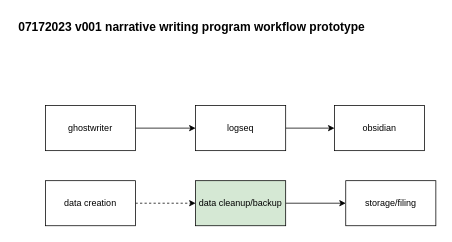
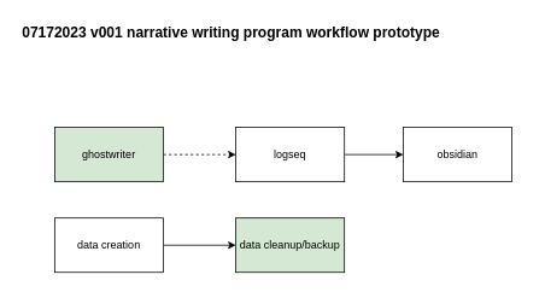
  <mxCell id="0" />
  <mxCell id="1" parent="0" />
  <mxCell id="2" value="07172023 v001 narrative writing program workflow prototype" style="text;html=1;strokeColor=none;fillColor=none;align=center;verticalAlign=middle;whiteSpace=wrap;rounded=0;fontStyle=1;fontSize=16;" vertex="1" parent="1"><mxGeometry x="20" y="20" width="470" height="30" as="geometry" /></mxCell>
- <mxCell id="3" value="" style="edgeStyle=orthogonalEdgeStyle;rounded=0;orthogonalLoop=1;jettySize=auto;html=1;" edge="1" parent="1" source="4" target="6"><mxGeometry relative="1" as="geometry" /></mxCell>
- <mxCell id="4" value="ghostwriter" style="rounded=0;whiteSpace=wrap;html=1;" vertex="1" parent="1"><mxGeometry x="60" y="140" width="120" height="60" as="geometry" /></mxCell>
+ <mxCell id="3" value="" style="edgeStyle=orthogonalEdgeStyle;rounded=0;orthogonalLoop=1;jettySize=auto;html=1;dashed=1;" edge="1" parent="1" source="4" target="6"><mxGeometry relative="1" as="geometry" /></mxCell>
+ <mxCell id="4" value="ghostwriter" style="rounded=0;whiteSpace=wrap;html=1;fillColor=#d5e8d4;" vertex="1" parent="1"><mxGeometry x="60" y="140" width="120" height="60" as="geometry" /></mxCell>
  <mxCell id="5" value="" style="edgeStyle=orthogonalEdgeStyle;rounded=0;orthogonalLoop=1;jettySize=auto;html=1;" edge="1" parent="1" source="6" target="7"><mxGeometry relative="1" as="geometry" /></mxCell>
  <mxCell id="6" value="logseq" style="rounded=0;whiteSpace=wrap;html=1;" vertex="1" parent="1"><mxGeometry x="260" y="140" width="120" height="60" as="geometry" /></mxCell>
  <mxCell id="7" value="obsidian" style="rounded=0;whiteSpace=wrap;html=1;" vertex="1" parent="1"><mxGeometry x="445" y="140" width="120" height="60" as="geometry" /></mxCell>
- <mxCell id="8" value="" style="edgeStyle=orthogonalEdgeStyle;rounded=0;orthogonalLoop=1;jettySize=auto;html=1;dashed=1;" edge="1" parent="1" source="9" target="11"><mxGeometry relative="1" as="geometry" /></mxCell>
+ <mxCell id="8" value="" style="edgeStyle=orthogonalEdgeStyle;rounded=0;orthogonalLoop=1;jettySize=auto;html=1;" edge="1" parent="1" source="9" target="11"><mxGeometry relative="1" as="geometry" /></mxCell>
  <mxCell id="9" value="data creation" style="rounded=0;whiteSpace=wrap;html=1;" vertex="1" parent="1"><mxGeometry x="60" y="240" width="120" height="60" as="geometry" /></mxCell>
- <mxCell id="10" value="" style="edgeStyle=orthogonalEdgeStyle;rounded=0;orthogonalLoop=1;jettySize=auto;html=1;" edge="1" parent="1" source="11" target="12"><mxGeometry relative="1" as="geometry" /></mxCell>
  <mxCell id="11" value="data cleanup/backup" style="rounded=0;whiteSpace=wrap;html=1;fillColor=#d5e8d4;" vertex="1" parent="1"><mxGeometry x="260" y="240" width="120" height="60" as="geometry" /></mxCell>
- <mxCell id="12" value="storage/filing" style="rounded=0;whiteSpace=wrap;html=1;" vertex="1" parent="1"><mxGeometry x="460" y="240" width="120" height="60" as="geometry" /></mxCell>
